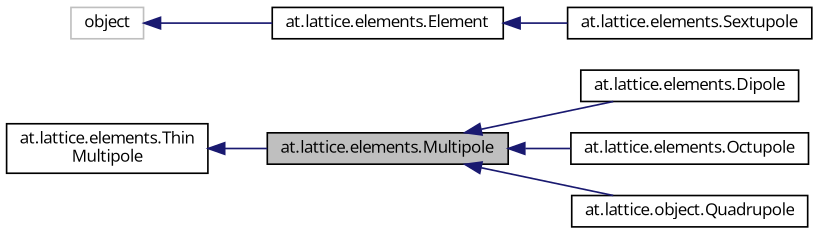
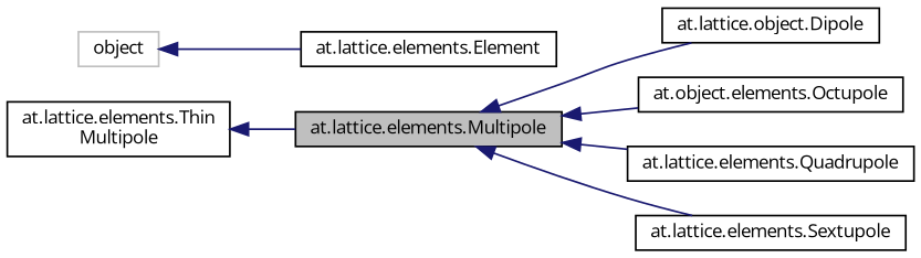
  digraph {
    fontname="Open Sans"
    rankdir=LR
    node [color=black fillcolor=white fontname="Open Sans" fontsize=10 shape=record style=filled]
    edge [color=midnightblue dir=back fontname="Open Sans" fontsize=10 labelfontname=Helvetica labelfontsize=10 style=solid]
    n1 [fillcolor=grey75 fontcolor=black height=0.2 label="at.lattice.elements.Multipole" width=0.4]
-   n2 [height=0.2 label="at.lattice.elements.Dipole" width=0.4]
-   n3 [height=0.2 label="at.lattice.elements.Octupole" width=0.4]
-   n4 [height=0.2 label="at.lattice.object.Quadrupole" width=0.4]
+   n2 [height=0.2 label="at.lattice.object.Dipole" width=0.4]
+   n3 [height=0.2 label="at.object.elements.Octupole" width=0.4]
+   n4 [height=0.2 label="at.lattice.elements.Quadrupole" width=0.4]
    n5 [height=0.2 label="at.lattice.elements.Sextupole" width=0.4]
    n6 [height=0.2 label="at.lattice.elements.Element" width=0.4]
    n7 [height=0.2 label="at.lattice.elements.Thin\lMultipole" width=0.4]
    n8 [color=grey75 height=0.2 label=object width=0.4]
    n1 -> n2
    n1 -> n3
    n1 -> n4
-   n6 -> n5
+   n1 -> n5
    n7 -> n1
    n8 -> n6
  }
